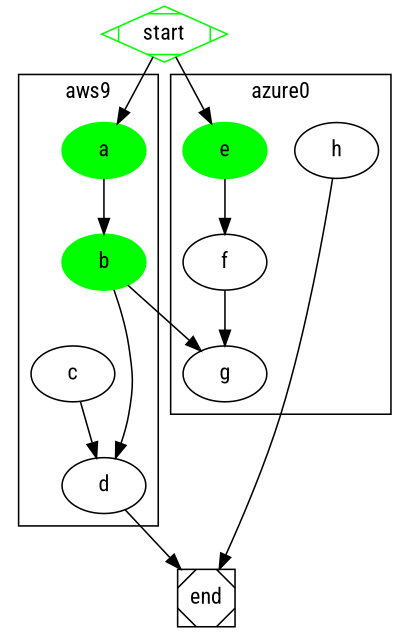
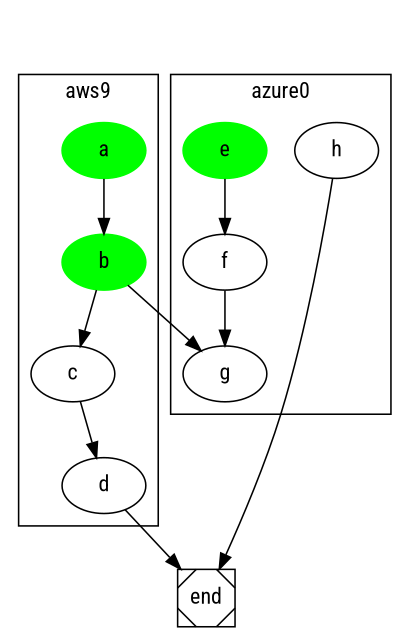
  digraph {
    fontname="Roboto Condensed"
    node [fontname="Roboto Condensed"]
    edge [fontname="Roboto Condensed"]
    a [color=green style=filled]
    b [color=green style=filled]
    c
    d
    e [color=green style=filled]
    f
    g
    h
    end [shape=Msquare]
-   start [color=green shape=Mdiamond]
    subgraph cluster_1 {
      label=aws9
      a
      b
      c
      d
    }
    subgraph cluster_2 {
      label=azure0
      e
      f
      g
      h
    }
    a -> b
-   b -> d
+   b -> c
    b -> g
    c -> d
    d -> end
    e -> f
    f -> g
    h -> end
-   start -> a
-   start -> e
  }
